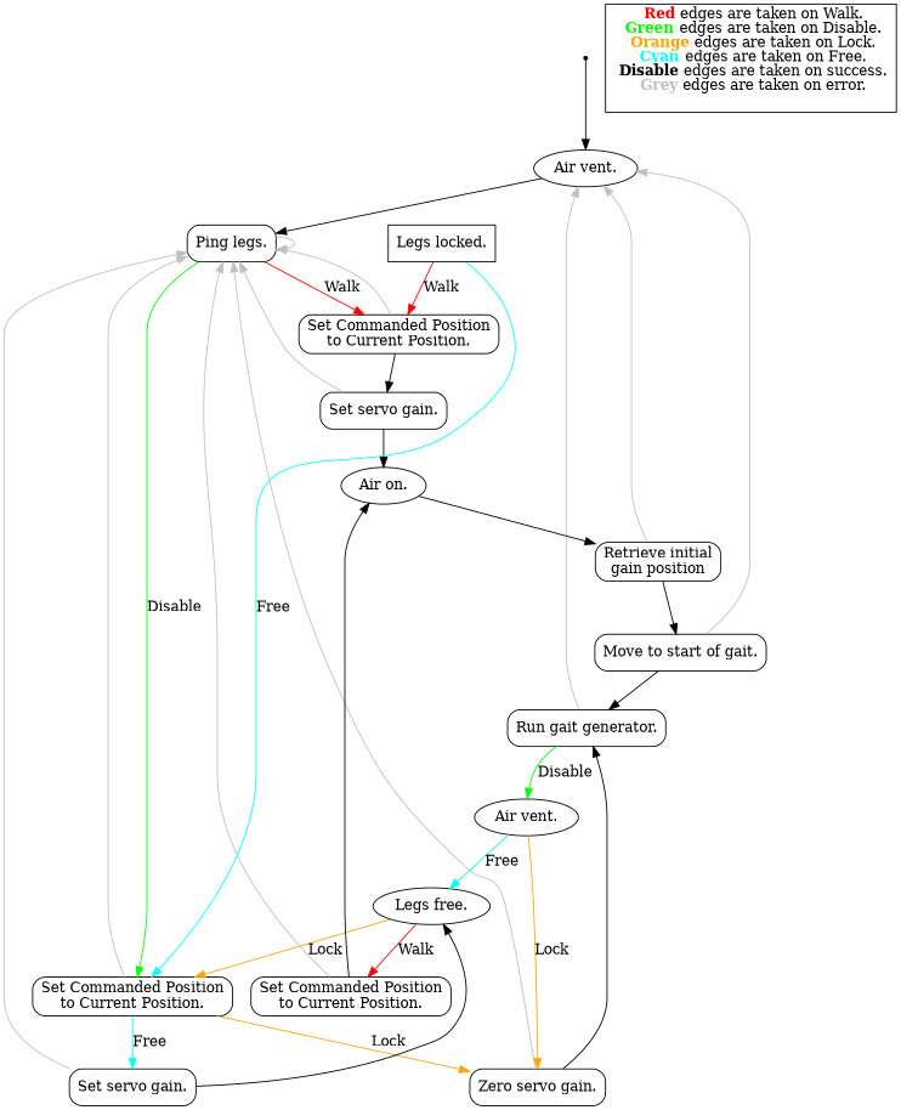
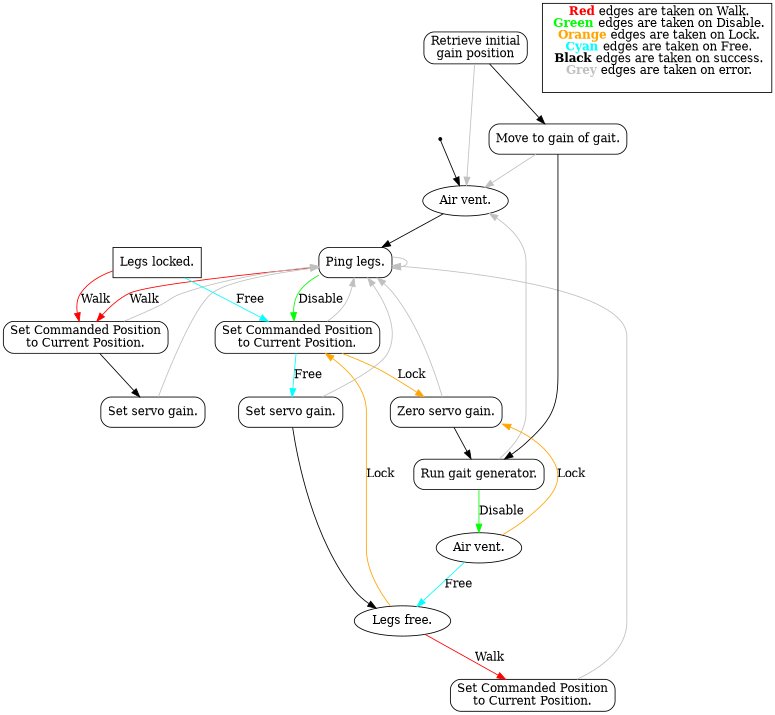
  digraph {
    node [shape=Mrecord]
    n1 [label="Boot." shape=point]
    n2 [label="Air vent." shape=oval]
    n3 [label="Ping legs."]
    n4 [label="Set Commanded Position\nto Current Position."]
    n5 [label="Set Commanded Position\nto Current Position."]
    n6 [label="Set servo gain."]
    n7 [label="Zero servo gain."]
    n8 [label="Set servo gain."]
    n9 [label="Legs locked." shape=rectangle]
    n10 [label="Run gait generator."]
    n11 [label="Legs free." shape=ellipse]
    n12 [label="Set Commanded Position\nto Current Position."]
-   n13 [label="Air on." shape=oval]
    n14 [label="Retrieve initial\ngain position"]
-   n15 [label="Move to start of gait."]
+   n15 [label="Move to gain of gait."]
    n16 [label="Air vent." shape=oval]
-   n17 [label=< <font color='red'><b>Red</b></font> edges are taken on Walk.<br/> <font color='green'><b>Green</b></font> edges are taken on Disable.<br/> <font color='orange'><b>Orange</b></font> edges are taken on Lock.<br/> <font color='cyan'><b>Cyan</b></font> edges are taken on Free.<br/> <font color='black'><b>Disable</b></font> edges are taken on success.<br/> <font color='grey'><b>Grey</b></font> edges are taken on error.<br/> > shape=box]
+   n17 [label=< <font color='red'><b>Red</b></font> edges are taken on Walk.<br/> <font color='green'><b>Green</b></font> edges are taken on Disable.<br/> <font color='orange'><b>Orange</b></font> edges are taken on Lock.<br/> <font color='cyan'><b>Cyan</b></font> edges are taken on Free.<br/> <font color='black'><b>Black</b></font> edges are taken on success.<br/> <font color='grey'><b>Grey</b></font> edges are taken on error.<br/> > shape=box]
    n1 -> n2
    n2 -> n3
    n3 -> n3 [color=grey]
    n3 -> n4 [color=red label=Walk]
    n3 -> n5 [color=green label=Disable]
    n4 -> n3 [color=grey]
    n4 -> n6
    n5 -> n3 [color=grey]
    n5 -> n7 [color=orange label=Lock]
    n5 -> n8 [color=cyan label=Free]
    n6 -> n3 [color=grey]
-   n6 -> n13
    n7 -> n3 [color=grey]
    n7 -> n10
    n8 -> n3 [color=grey]
    n8 -> n11
    n9 -> n4 [color=red label=Walk]
    n9 -> n5 [color=cyan label=Free]
    n10 -> n2 [color=grey]
    n10 -> n16 [color=green label=Disable]
    n11 -> n5 [color=orange label=Lock]
    n11 -> n12 [color=red label=Walk]
    n12 -> n3 [color=grey]
-   n12 -> n13
-   n13 -> n14
    n14 -> n2 [color=grey]
    n14 -> n15
    n15 -> n2 [color=grey]
    n15 -> n10
    n16 -> n7 [color=orange label=Lock]
    n16 -> n11 [color=cyan label=Free]
  }
